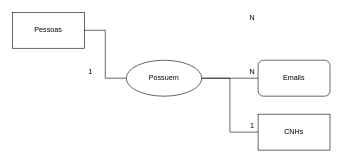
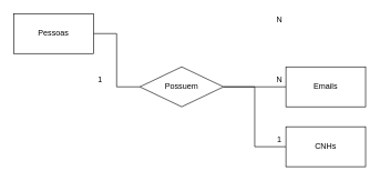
  <mxCell id="0" />
  <mxCell id="1" parent="0" />
  <mxCell id="2" style="edgeStyle=orthogonalEdgeStyle;rounded=0;orthogonalLoop=1;jettySize=auto;html=1;entryX=0;entryY=0.5;entryDx=0;entryDy=0;endArrow=none;endFill=0;" edge="1" parent="1" source="3" target="6"><mxGeometry relative="1" as="geometry" /></mxCell>
  <mxCell id="3" value="Pessoas" style="rounded=0;whiteSpace=wrap;html=1;" vertex="1" parent="1"><mxGeometry x="20" y="20" width="120" height="60" as="geometry" /></mxCell>
  <mxCell id="4" style="edgeStyle=orthogonalEdgeStyle;rounded=0;orthogonalLoop=1;jettySize=auto;html=1;entryX=0;entryY=0.5;entryDx=0;entryDy=0;endArrow=none;endFill=0;" edge="1" parent="1" source="6" target="7"><mxGeometry relative="1" as="geometry" /></mxCell>
  <mxCell id="5" style="edgeStyle=orthogonalEdgeStyle;rounded=0;orthogonalLoop=1;jettySize=auto;html=1;entryX=0;entryY=0.5;entryDx=0;entryDy=0;endArrow=none;endFill=0;" edge="1" parent="1" source="6" target="8"><mxGeometry relative="1" as="geometry" /></mxCell>
- <mxCell id="6" value="Possuem" style="ellipse;whiteSpace=wrap;html=1;" vertex="1" parent="1"><mxGeometry x="210" y="100" width="126" height="60" as="geometry" /></mxCell>
- <mxCell id="7" value="Emails" style="whiteSpace=wrap;html=1;rounded=1;" vertex="1" parent="1"><mxGeometry x="430" y="100" width="120" height="60" as="geometry" /></mxCell>
+ <mxCell id="6" value="Possuem" style="rhombus;whiteSpace=wrap;html=1;" vertex="1" parent="1"><mxGeometry x="210" y="100" width="126" height="60" as="geometry" /></mxCell>
+ <mxCell id="7" value="Emails" style="rounded=0;whiteSpace=wrap;html=1;" vertex="1" parent="1"><mxGeometry x="430" y="100" width="120" height="60" as="geometry" /></mxCell>
  <mxCell id="8" value="CNHs" style="rounded=0;whiteSpace=wrap;html=1;" vertex="1" parent="1"><mxGeometry x="430" y="190" width="120" height="60" as="geometry" /></mxCell>
  <mxCell id="9" value="1" style="text;html=1;align=center;verticalAlign=middle;resizable=0;points=[];autosize=1;" vertex="1" parent="1"><mxGeometry x="140" y="110" width="20" height="20" as="geometry" /></mxCell>
  <mxCell id="10" value="N" style="text;html=1;align=center;verticalAlign=middle;resizable=0;points=[];autosize=1;" vertex="1" parent="1"><mxGeometry x="410" y="20" width="20" height="20" as="geometry" /></mxCell>
  <mxCell id="11" value="N" style="text;html=1;align=center;verticalAlign=middle;resizable=0;points=[];autosize=1;" vertex="1" parent="1"><mxGeometry x="410" y="110" width="20" height="20" as="geometry" /></mxCell>
  <mxCell id="12" value="1" style="text;html=1;align=center;verticalAlign=middle;resizable=0;points=[];autosize=1;" vertex="1" parent="1"><mxGeometry x="410" y="200" width="20" height="20" as="geometry" /></mxCell>
